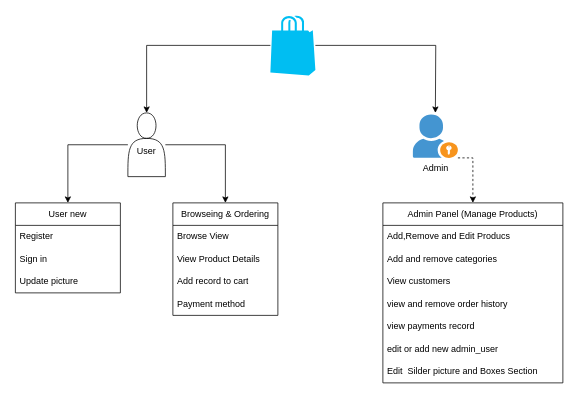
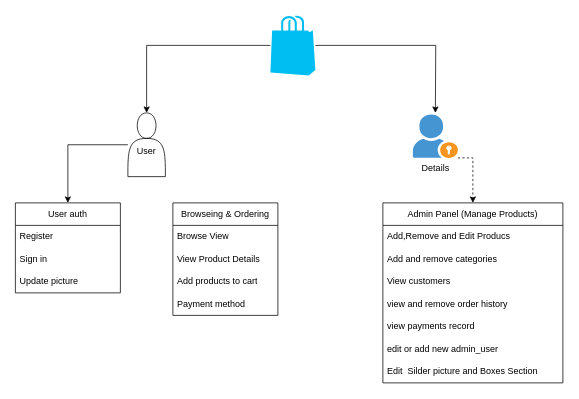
  <mxCell id="0" />
  <mxCell id="1" parent="0" />
- <mxCell id="2" value="User new" style="swimlane;fontStyle=0;childLayout=stackLayout;horizontal=1;startSize=30;horizontalStack=0;resizeParent=1;resizeParentMax=0;resizeLast=0;collapsible=1;marginBottom=0;whiteSpace=wrap;html=1;" vertex="1" parent="1"><mxGeometry x="20" y="270" width="140" height="120" as="geometry" /></mxCell>
+ <mxCell id="2" value="User auth" style="swimlane;fontStyle=0;childLayout=stackLayout;horizontal=1;startSize=30;horizontalStack=0;resizeParent=1;resizeParentMax=0;resizeLast=0;collapsible=1;marginBottom=0;whiteSpace=wrap;html=1;" vertex="1" parent="1"><mxGeometry x="20" y="270" width="140" height="120" as="geometry" /></mxCell>
  <mxCell id="3" value="Register" style="text;strokeColor=none;fillColor=none;align=left;verticalAlign=middle;spacingLeft=4;spacingRight=4;overflow=hidden;points=[[0,0.5],[1,0.5]];portConstraint=eastwest;rotatable=0;whiteSpace=wrap;html=1;" vertex="1" parent="2"><mxGeometry y="30" width="140" height="30" as="geometry" /></mxCell>
  <mxCell id="4" value="Sign in" style="text;strokeColor=none;fillColor=none;align=left;verticalAlign=middle;spacingLeft=4;spacingRight=4;overflow=hidden;points=[[0,0.5],[1,0.5]];portConstraint=eastwest;rotatable=0;whiteSpace=wrap;html=1;" vertex="1" parent="2"><mxGeometry y="60" width="140" height="30" as="geometry" /></mxCell>
  <mxCell id="5" value="Update picture" style="text;strokeColor=none;fillColor=none;align=left;verticalAlign=middle;spacingLeft=4;spacingRight=4;overflow=hidden;points=[[0,0.5],[1,0.5]];portConstraint=eastwest;rotatable=0;whiteSpace=wrap;html=1;" vertex="1" parent="2"><mxGeometry y="90" width="140" height="30" as="geometry" /></mxCell>
  <mxCell id="6" value="Browseing &amp;amp; Ordering" style="swimlane;fontStyle=0;childLayout=stackLayout;horizontal=1;startSize=30;horizontalStack=0;resizeParent=1;resizeParentMax=0;resizeLast=0;collapsible=1;marginBottom=0;whiteSpace=wrap;html=1;" vertex="1" parent="1"><mxGeometry x="230" y="270" width="140" height="150" as="geometry" /></mxCell>
  <mxCell id="7" value="Browse View" style="text;strokeColor=none;fillColor=none;align=left;verticalAlign=middle;spacingLeft=4;spacingRight=4;overflow=hidden;points=[[0,0.5],[1,0.5]];portConstraint=eastwest;rotatable=0;whiteSpace=wrap;html=1;" vertex="1" parent="6"><mxGeometry y="30" width="140" height="30" as="geometry" /></mxCell>
  <mxCell id="8" value="View Product Details" style="text;strokeColor=none;fillColor=none;align=left;verticalAlign=middle;spacingLeft=4;spacingRight=4;overflow=hidden;points=[[0,0.5],[1,0.5]];portConstraint=eastwest;rotatable=0;whiteSpace=wrap;html=1;" vertex="1" parent="6"><mxGeometry y="60" width="140" height="30" as="geometry" /></mxCell>
- <mxCell id="9" value="Add record to cart" style="text;strokeColor=none;fillColor=none;align=left;verticalAlign=middle;spacingLeft=4;spacingRight=4;overflow=hidden;points=[[0,0.5],[1,0.5]];portConstraint=eastwest;rotatable=0;whiteSpace=wrap;html=1;" vertex="1" parent="6"><mxGeometry y="90" width="140" height="30" as="geometry" /></mxCell>
+ <mxCell id="9" value="Add products to cart" style="text;strokeColor=none;fillColor=none;align=left;verticalAlign=middle;spacingLeft=4;spacingRight=4;overflow=hidden;points=[[0,0.5],[1,0.5]];portConstraint=eastwest;rotatable=0;whiteSpace=wrap;html=1;" vertex="1" parent="6"><mxGeometry y="90" width="140" height="30" as="geometry" /></mxCell>
  <mxCell id="10" value="Payment method" style="text;strokeColor=none;fillColor=none;align=left;verticalAlign=middle;spacingLeft=4;spacingRight=4;overflow=hidden;points=[[0,0.5],[1,0.5]];portConstraint=eastwest;rotatable=0;whiteSpace=wrap;html=1;" vertex="1" parent="6"><mxGeometry y="120" width="140" height="30" as="geometry" /></mxCell>
  <mxCell id="11" value="Admin Panel (Manage Products)" style="swimlane;fontStyle=0;childLayout=stackLayout;horizontal=1;startSize=30;horizontalStack=0;resizeParent=1;resizeParentMax=0;resizeLast=0;collapsible=1;marginBottom=0;whiteSpace=wrap;html=1;" vertex="1" parent="1"><mxGeometry x="510" y="270" width="240" height="240" as="geometry" /></mxCell>
  <mxCell id="12" value="Add,Remove and Edit Producs" style="text;strokeColor=none;fillColor=none;align=left;verticalAlign=middle;spacingLeft=4;spacingRight=4;overflow=hidden;points=[[0,0.5],[1,0.5]];portConstraint=eastwest;rotatable=0;whiteSpace=wrap;html=1;" vertex="1" parent="11"><mxGeometry y="30" width="240" height="30" as="geometry" /></mxCell>
  <mxCell id="13" value="Add and remove categories&amp;nbsp;" style="text;strokeColor=none;fillColor=none;align=left;verticalAlign=middle;spacingLeft=4;spacingRight=4;overflow=hidden;points=[[0,0.5],[1,0.5]];portConstraint=eastwest;rotatable=0;whiteSpace=wrap;html=1;" vertex="1" parent="11"><mxGeometry y="60" width="240" height="30" as="geometry" /></mxCell>
  <mxCell id="14" value="View customers" style="text;strokeColor=none;fillColor=none;align=left;verticalAlign=middle;spacingLeft=4;spacingRight=4;overflow=hidden;points=[[0,0.5],[1,0.5]];portConstraint=eastwest;rotatable=0;whiteSpace=wrap;html=1;" vertex="1" parent="11"><mxGeometry y="90" width="240" height="30" as="geometry" /></mxCell>
  <mxCell id="15" value="view and remove order history" style="text;strokeColor=none;fillColor=none;align=left;verticalAlign=middle;spacingLeft=4;spacingRight=4;overflow=hidden;points=[[0,0.5],[1,0.5]];portConstraint=eastwest;rotatable=0;whiteSpace=wrap;html=1;" vertex="1" parent="11"><mxGeometry y="120" width="240" height="30" as="geometry" /></mxCell>
  <mxCell id="16" value="view payments record" style="text;strokeColor=none;fillColor=none;align=left;verticalAlign=middle;spacingLeft=4;spacingRight=4;overflow=hidden;points=[[0,0.5],[1,0.5]];portConstraint=eastwest;rotatable=0;whiteSpace=wrap;html=1;" vertex="1" parent="11"><mxGeometry y="150" width="240" height="30" as="geometry" /></mxCell>
  <mxCell id="17" value="edit or add new admin_user" style="text;strokeColor=none;fillColor=none;align=left;verticalAlign=middle;spacingLeft=4;spacingRight=4;overflow=hidden;points=[[0,0.5],[1,0.5]];portConstraint=eastwest;rotatable=0;whiteSpace=wrap;html=1;" vertex="1" parent="11"><mxGeometry y="180" width="240" height="30" as="geometry" /></mxCell>
  <mxCell id="18" value="Edit&amp;nbsp; Silder picture and Boxes Section" style="text;strokeColor=none;fillColor=none;align=left;verticalAlign=middle;spacingLeft=4;spacingRight=4;overflow=hidden;points=[[0,0.5],[1,0.5]];portConstraint=eastwest;rotatable=0;whiteSpace=wrap;html=1;" vertex="1" parent="11"><mxGeometry y="210" width="240" height="30" as="geometry" /></mxCell>
  <mxCell id="19" style="edgeStyle=orthogonalEdgeStyle;rounded=0;orthogonalLoop=1;jettySize=auto;html=1;entryX=0.5;entryY=0;entryDx=0;entryDy=0;" edge="1" parent="1" source="21" target="24"><mxGeometry relative="1" as="geometry" /></mxCell>
  <mxCell id="20" style="edgeStyle=orthogonalEdgeStyle;rounded=0;orthogonalLoop=1;jettySize=auto;html=1;" edge="1" parent="1" source="21"><mxGeometry relative="1" as="geometry"><mxPoint x="580" y="150" as="targetPoint" /></mxGeometry></mxCell>
  <mxCell id="21" value="" style="verticalLabelPosition=bottom;html=1;verticalAlign=top;align=center;strokeColor=none;fillColor=#00BEF2;shape=mxgraph.azure.azure_marketplace;" vertex="1" parent="1"><mxGeometry x="360" y="20" width="60" height="80" as="geometry" /></mxCell>
  <mxCell id="22" style="edgeStyle=orthogonalEdgeStyle;rounded=0;orthogonalLoop=1;jettySize=auto;html=1;entryX=0.5;entryY=0;entryDx=0;entryDy=0;" edge="1" parent="1" source="24" target="2"><mxGeometry relative="1" as="geometry" /></mxCell>
- <mxCell id="23" style="edgeStyle=orthogonalEdgeStyle;rounded=0;orthogonalLoop=1;jettySize=auto;html=1;entryX=0.5;entryY=0;entryDx=0;entryDy=0;" edge="1" parent="1" source="24" target="6"><mxGeometry relative="1" as="geometry" /></mxCell>
  <mxCell id="24" value="&lt;div&gt;&lt;br&gt;&lt;/div&gt;User" style="shape=actor;whiteSpace=wrap;html=1;" vertex="1" parent="1"><mxGeometry x="170" y="150" width="50" height="85" as="geometry" /></mxCell>
  <mxCell id="25" style="edgeStyle=orthogonalEdgeStyle;rounded=0;orthogonalLoop=1;jettySize=auto;html=1;entryX=0.5;entryY=0;entryDx=0;entryDy=0;dashed=1;" edge="1" parent="1" source="26" target="11"><mxGeometry relative="1" as="geometry"><mxPoint x="630" y="190" as="sourcePoint" /><Array as="points"><mxPoint x="630" y="210" /></Array></mxGeometry></mxCell>
- <mxCell id="26" value="Admin" style="shadow=0;dashed=0;html=1;strokeColor=none;fillColor=#4495D1;labelPosition=center;verticalLabelPosition=bottom;verticalAlign=top;align=center;outlineConnect=0;shape=mxgraph.veeam.portal_admin;" vertex="1" parent="1"><mxGeometry x="550" y="152" width="60" height="58" as="geometry" /></mxCell>
+ <mxCell id="26" value="Details" style="shadow=0;dashed=0;html=1;strokeColor=none;fillColor=#4495D1;labelPosition=center;verticalLabelPosition=bottom;verticalAlign=top;align=center;outlineConnect=0;shape=mxgraph.veeam.portal_admin;" vertex="1" parent="1"><mxGeometry x="550" y="152" width="60" height="58" as="geometry" /></mxCell>
